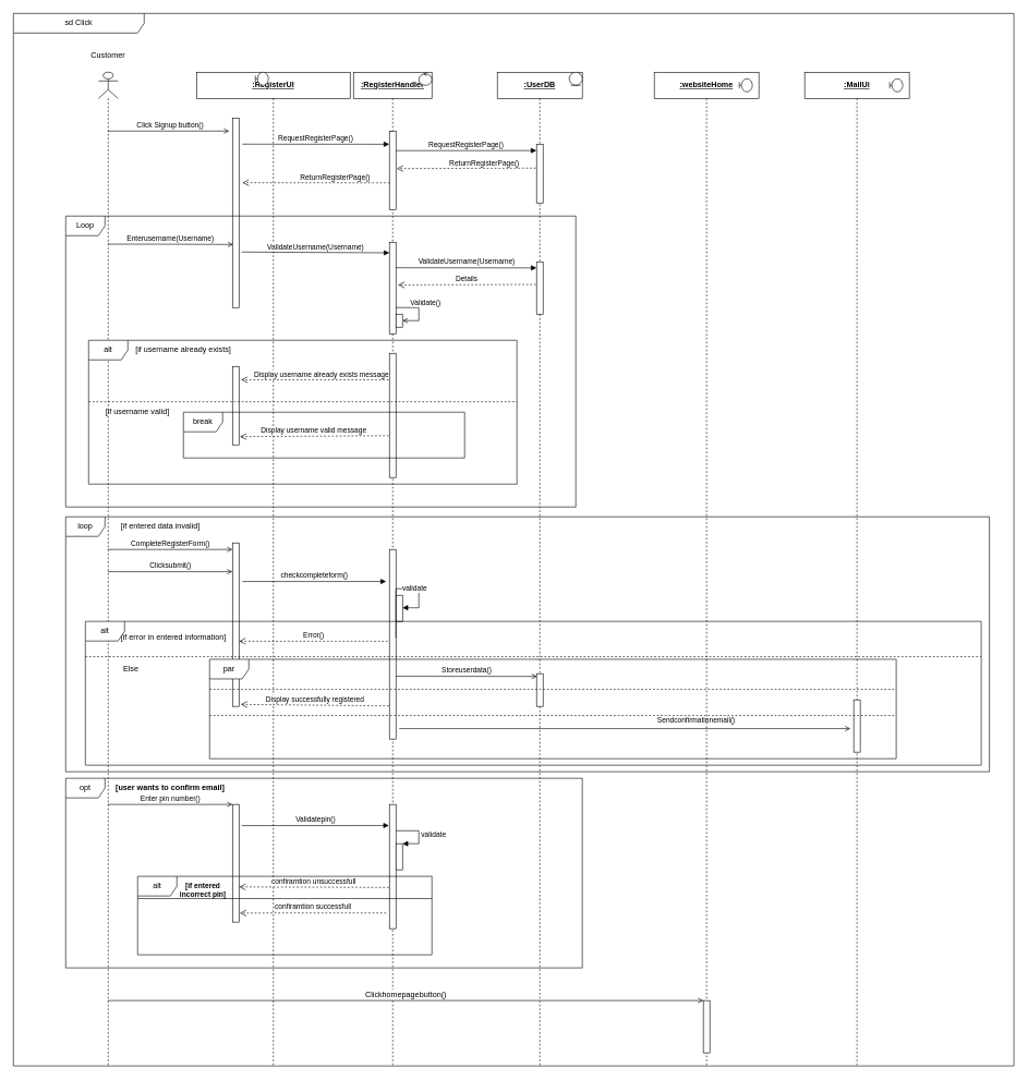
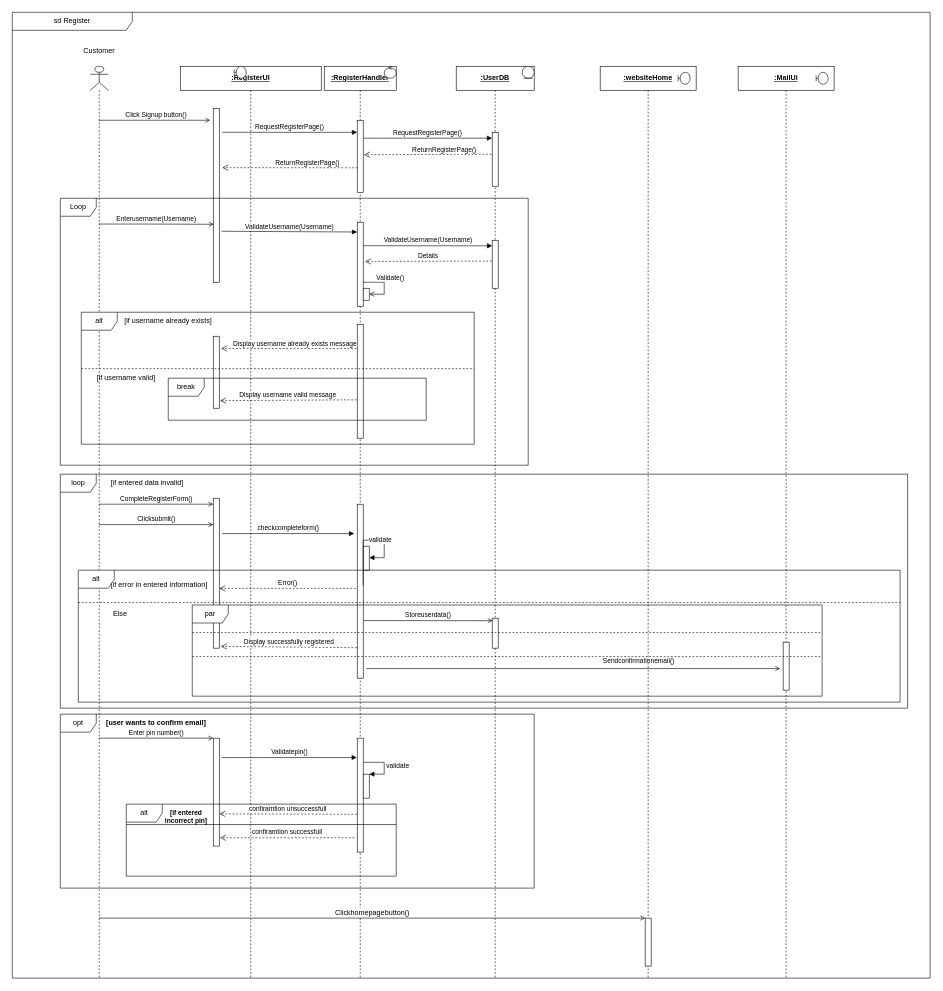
  <mxCell id="0" />
  <mxCell id="1" parent="0" />
  <mxCell id="2" value="&lt;b&gt;&lt;u&gt;:RegisterUI&lt;/u&gt;&lt;/b&gt;" style="shape=umlLifeline;perimeter=lifelinePerimeter;whiteSpace=wrap;html=1;container=1;collapsible=0;recursiveResize=0;outlineConnect=0;" parent="1" vertex="1"><mxGeometry x="300" y="110" width="235" height="1520" as="geometry" /></mxCell>
  <mxCell id="3" value="" style="shape=umlBoundary;whiteSpace=wrap;html=1;" parent="2" vertex="1"><mxGeometry x="90" width="20" height="20" as="geometry" /></mxCell>
  <mxCell id="4" value="" style="html=1;points=[];perimeter=orthogonalPerimeter;" parent="2" vertex="1"><mxGeometry x="55" y="70" width="10" height="290" as="geometry" /></mxCell>
  <mxCell id="5" value="" style="html=1;points=[];perimeter=orthogonalPerimeter;" parent="2" vertex="1"><mxGeometry x="55" y="450" width="10" height="120" as="geometry" /></mxCell>
  <mxCell id="6" value="" style="html=1;points=[];perimeter=orthogonalPerimeter;" parent="2" vertex="1"><mxGeometry x="55" y="720" width="10" height="250" as="geometry" /></mxCell>
  <mxCell id="7" value="" style="html=1;points=[];perimeter=orthogonalPerimeter;" parent="2" vertex="1"><mxGeometry x="55" y="1120" width="10" height="180" as="geometry" /></mxCell>
  <mxCell id="8" value="" style="shape=umlLifeline;participant=umlActor;perimeter=lifelinePerimeter;whiteSpace=wrap;html=1;container=1;collapsible=0;recursiveResize=0;verticalAlign=top;spacingTop=36;outlineConnect=0;" parent="1" vertex="1"><mxGeometry x="150" y="110" width="30" height="1520" as="geometry" /></mxCell>
  <mxCell id="9" value="Customer" style="text;html=1;strokeColor=none;fillColor=none;align=center;verticalAlign=middle;whiteSpace=wrap;rounded=0;" parent="1" vertex="1"><mxGeometry x="135" y="70" width="60" height="30" as="geometry" /></mxCell>
  <mxCell id="10" value="&lt;u&gt;&lt;b&gt;:RegisterHandler&lt;/b&gt;&lt;/u&gt;" style="shape=umlLifeline;perimeter=lifelinePerimeter;whiteSpace=wrap;html=1;container=1;collapsible=0;recursiveResize=0;outlineConnect=0;" parent="1" vertex="1"><mxGeometry x="540" y="110" width="120" height="1520" as="geometry" /></mxCell>
  <mxCell id="11" value="" style="ellipse;shape=umlControl;whiteSpace=wrap;html=1;" parent="10" vertex="1"><mxGeometry x="100" width="20" height="20" as="geometry" /></mxCell>
  <mxCell id="12" value="" style="html=1;points=[];perimeter=orthogonalPerimeter;" parent="10" vertex="1"><mxGeometry x="55" y="90" width="10" height="120" as="geometry" /></mxCell>
  <mxCell id="13" value="" style="html=1;points=[];perimeter=orthogonalPerimeter;" parent="10" vertex="1"><mxGeometry x="55" y="260" width="10" height="140" as="geometry" /></mxCell>
  <mxCell id="14" value="" style="html=1;points=[];perimeter=orthogonalPerimeter;" parent="10" vertex="1"><mxGeometry x="65" y="370" width="10" height="20" as="geometry" /></mxCell>
  <mxCell id="15" value="Validate()" style="html=1;verticalAlign=bottom;endArrow=open;rounded=0;entryX=1.016;entryY=0.494;entryDx=0;entryDy=0;entryPerimeter=0;endFill=0;exitX=0.96;exitY=0.714;exitDx=0;exitDy=0;exitPerimeter=0;" parent="10" source="13" target="14" edge="1"><mxGeometry x="-0.104" y="10" width="80" relative="1" as="geometry"><mxPoint x="10" y="340" as="sourcePoint" /><mxPoint x="80" y="320" as="targetPoint" /><Array as="points"><mxPoint x="100" y="360" /><mxPoint x="100" y="380" /></Array><mxPoint as="offset" /></mxGeometry></mxCell>
  <mxCell id="16" value="" style="html=1;points=[];perimeter=orthogonalPerimeter;" parent="10" vertex="1"><mxGeometry x="55" y="430" width="10" height="190" as="geometry" /></mxCell>
  <mxCell id="17" value="" style="html=1;points=[];perimeter=orthogonalPerimeter;" parent="10" vertex="1"><mxGeometry x="55" y="730" width="10" height="290" as="geometry" /></mxCell>
  <mxCell id="18" value="" style="html=1;points=[];perimeter=orthogonalPerimeter;" parent="10" vertex="1"><mxGeometry x="65.0" y="800" width="10" height="40" as="geometry" /></mxCell>
  <mxCell id="19" value="validate" style="edgeStyle=orthogonalEdgeStyle;html=1;align=left;spacingLeft=2;endArrow=block;rounded=0;entryX=1;entryY=0.479;exitX=0.991;exitY=0.467;exitDx=0;exitDy=0;exitPerimeter=0;entryDx=0;entryDy=0;entryPerimeter=0;" parent="10" source="17" target="18" edge="1"><mxGeometry relative="1" as="geometry"><mxPoint x="69.94" y="800" as="sourcePoint" /><Array as="points"><mxPoint x="65" y="790" /><mxPoint x="100" y="790" /><mxPoint x="100" y="819" /></Array></mxGeometry></mxCell>
  <mxCell id="20" value="" style="html=1;points=[];perimeter=orthogonalPerimeter;" parent="10" vertex="1"><mxGeometry x="55" y="1120" width="10" height="190" as="geometry" /></mxCell>
  <mxCell id="21" value="" style="html=1;points=[];perimeter=orthogonalPerimeter;" parent="10" vertex="1"><mxGeometry x="65" y="1180" width="10" height="40" as="geometry" /></mxCell>
  <mxCell id="22" value="validate" style="edgeStyle=orthogonalEdgeStyle;html=1;align=left;spacingLeft=2;endArrow=block;rounded=0;entryX=1;entryY=0;exitX=1.047;exitY=0.212;exitDx=0;exitDy=0;exitPerimeter=0;" parent="10" source="20" target="21" edge="1"><mxGeometry relative="1" as="geometry"><mxPoint x="70" y="1160" as="sourcePoint" /><Array as="points"><mxPoint x="100" y="1160" /><mxPoint x="100" y="1180" /></Array></mxGeometry></mxCell>
  <mxCell id="23" value="&lt;u&gt;&lt;b&gt;:UserDB&lt;/b&gt;&lt;/u&gt;&lt;span style=&quot;color: rgba(0, 0, 0, 0); font-family: monospace; font-size: 0px; text-align: start;&quot;&gt;%3CmxGraphModel%3E%3Croot%3E%3CmxCell%20id%3D%220%22%2F%3E%3CmxCell%20id%3D%221%22%20parent%3D%220%22%2F%3E%3CmxCell%20id%3D%222%22%20value%3D%22return%22%20style%3D%22html%3D1%3BverticalAlign%3Dbottom%3BendArrow%3Dopen%3Bdashed%3D1%3BendSize%3D8%3Brounded%3D0%3BentryX%3D0.95%3BentryY%3D0.04%3BentryDx%3D0%3BentryDy%3D0%3BentryPerimeter%3D0%3BexitX%3D0.05%3BexitY%3D0.21%3BexitDx%3D0%3BexitDy%3D0%3BexitPerimeter%3D0%3B%22%20edge%3D%221%22%20parent%3D%221%22%3E%3CmxGeometry%20relative%3D%221%22%20as%3D%22geometry%22%3E%3CmxPoint%20x%3D%22535.5%22%20y%3D%22615.2%22%20as%3D%22sourcePoint%22%2F%3E%3CmxPoint%20x%3D%22304.5%22%20y%3D%22614.8%22%20as%3D%22targetPoint%22%2F%3E%3C%2FmxGeometry%3E%3C%2FmxCell%3E%3C%2Froot%3E%3C%2FmxGraphModel%3E&lt;/span&gt;" style="shape=umlLifeline;perimeter=lifelinePerimeter;whiteSpace=wrap;html=1;container=1;collapsible=0;recursiveResize=0;outlineConnect=0;" parent="1" vertex="1"><mxGeometry x="760" y="110" width="130" height="1520" as="geometry" /></mxCell>
  <mxCell id="24" value="" style="ellipse;shape=umlEntity;whiteSpace=wrap;html=1;" parent="23" vertex="1"><mxGeometry x="110" width="20" height="20" as="geometry" /></mxCell>
  <mxCell id="25" value="" style="html=1;points=[];perimeter=orthogonalPerimeter;" parent="23" vertex="1"><mxGeometry x="60" y="110" width="10" height="90" as="geometry" /></mxCell>
  <mxCell id="26" value="" style="html=1;points=[];perimeter=orthogonalPerimeter;" parent="23" vertex="1"><mxGeometry x="60" y="290" width="10" height="80" as="geometry" /></mxCell>
  <mxCell id="27" value="" style="html=1;points=[];perimeter=orthogonalPerimeter;" parent="23" vertex="1"><mxGeometry x="60" y="920" width="10" height="50" as="geometry" /></mxCell>
  <mxCell id="28" value="&amp;nbsp;Click Signup button()" style="html=1;verticalAlign=bottom;endArrow=open;rounded=0;endFill=0;" parent="1" source="8" edge="1"><mxGeometry width="80" relative="1" as="geometry"><mxPoint x="500" y="350" as="sourcePoint" /><mxPoint x="350" y="200" as="targetPoint" /><Array as="points"><mxPoint x="240" y="200" /></Array></mxGeometry></mxCell>
  <mxCell id="29" value="RequestRegisterPage()" style="html=1;verticalAlign=bottom;endArrow=block;rounded=0;entryX=-0.018;entryY=0.168;entryDx=0;entryDy=0;entryPerimeter=0;" parent="1" target="12" edge="1"><mxGeometry width="80" relative="1" as="geometry"><mxPoint x="370" y="220" as="sourcePoint" /><mxPoint x="590" y="220" as="targetPoint" /></mxGeometry></mxCell>
  <mxCell id="30" value="ReturnRegisterPage()" style="html=1;verticalAlign=bottom;endArrow=open;dashed=1;endSize=8;rounded=0;exitX=0.05;exitY=0.66;exitDx=0;exitDy=0;exitPerimeter=0;" parent="1" source="12" edge="1"><mxGeometry x="-0.261" y="1" relative="1" as="geometry"><mxPoint x="500" y="260" as="sourcePoint" /><mxPoint x="370" y="279" as="targetPoint" /><mxPoint as="offset" /></mxGeometry></mxCell>
  <mxCell id="31" value="RequestRegisterPage()" style="html=1;verticalAlign=bottom;endArrow=block;rounded=0;exitX=1.007;exitY=0.249;exitDx=0;exitDy=0;exitPerimeter=0;entryX=-0.011;entryY=0.109;entryDx=0;entryDy=0;entryPerimeter=0;" parent="1" source="12" target="25" edge="1"><mxGeometry width="80" relative="1" as="geometry"><mxPoint x="374.67" y="230.92" as="sourcePoint" /><mxPoint x="604.82" y="230.16" as="targetPoint" /></mxGeometry></mxCell>
  <mxCell id="32" value="ReturnRegisterPage()" style="html=1;verticalAlign=bottom;endArrow=open;dashed=1;endSize=8;rounded=0;exitX=-0.126;exitY=0.407;exitDx=0;exitDy=0;exitPerimeter=0;entryX=1.122;entryY=0.478;entryDx=0;entryDy=0;entryPerimeter=0;" parent="1" source="25" target="12" edge="1"><mxGeometry x="-0.261" y="1" relative="1" as="geometry"><mxPoint x="605.5" y="289.2" as="sourcePoint" /><mxPoint x="375" y="290.76" as="targetPoint" /><mxPoint as="offset" /></mxGeometry></mxCell>
  <mxCell id="33" value="Enterusername(Username)" style="html=1;verticalAlign=bottom;endArrow=open;rounded=0;endFill=0;entryX=0.1;entryY=0.667;entryDx=0;entryDy=0;entryPerimeter=0;" parent="1" source="8" target="4" edge="1"><mxGeometry width="80" relative="1" as="geometry"><mxPoint x="174.944" y="210" as="sourcePoint" /><mxPoint x="350" y="320" as="targetPoint" /><Array as="points"><mxPoint x="240" y="373" /></Array></mxGeometry></mxCell>
  <mxCell id="34" value="ValidateUsername(Username)" style="html=1;verticalAlign=bottom;endArrow=block;rounded=0;exitX=1.392;exitY=0.707;exitDx=0;exitDy=0;exitPerimeter=0;entryX=0;entryY=0.116;entryDx=0;entryDy=0;entryPerimeter=0;" parent="1" source="4" target="13" edge="1"><mxGeometry width="80" relative="1" as="geometry"><mxPoint x="370" y="390" as="sourcePoint" /><mxPoint x="590" y="353" as="targetPoint" /></mxGeometry></mxCell>
  <mxCell id="35" value="Display username already exists message" style="html=1;verticalAlign=bottom;endArrow=open;dashed=1;endSize=8;rounded=0;entryX=1.311;entryY=0.17;entryDx=0;entryDy=0;entryPerimeter=0;exitX=-0.111;exitY=0.213;exitDx=0;exitDy=0;exitPerimeter=0;" parent="1" source="16" target="5" edge="1"><mxGeometry x="-0.088" y="1" relative="1" as="geometry"><mxPoint x="440" y="530" as="sourcePoint" /><mxPoint x="360" y="530" as="targetPoint" /><mxPoint as="offset" /></mxGeometry></mxCell>
  <mxCell id="36" value="ValidateUsername(Username)" style="html=1;verticalAlign=bottom;endArrow=block;rounded=0;exitX=0.98;exitY=0.279;exitDx=0;exitDy=0;exitPerimeter=0;entryX=0;entryY=0.116;entryDx=0;entryDy=0;entryPerimeter=0;" parent="1" source="13" target="26" edge="1"><mxGeometry width="80" relative="1" as="geometry"><mxPoint x="374.5" y="377.34" as="sourcePoint" /><mxPoint x="605" y="376.24" as="targetPoint" /></mxGeometry></mxCell>
  <mxCell id="37" value="Details" style="html=1;verticalAlign=bottom;endArrow=open;dashed=1;endSize=8;rounded=0;entryX=1.3;entryY=0.467;entryDx=0;entryDy=0;entryPerimeter=0;exitX=-0.08;exitY=0.433;exitDx=0;exitDy=0;exitPerimeter=0;" parent="1" source="26" target="13" edge="1"><mxGeometry relative="1" as="geometry"><mxPoint x="605.5" y="575.2" as="sourcePoint" /><mxPoint x="374.5" y="574.8" as="targetPoint" /></mxGeometry></mxCell>
  <mxCell id="38" value="[if username already exists]" style="text;html=1;strokeColor=none;fillColor=none;align=center;verticalAlign=middle;whiteSpace=wrap;rounded=0;" parent="1" vertex="1"><mxGeometry x="200" y="520" width="160" height="30" as="geometry" /></mxCell>
  <mxCell id="39" value="break" style="shape=umlFrame;whiteSpace=wrap;html=1;" parent="1" vertex="1"><mxGeometry x="280" y="630" width="430" height="70" as="geometry" /></mxCell>
  <mxCell id="40" value="alt" style="shape=umlFrame;whiteSpace=wrap;html=1;" parent="1" vertex="1"><mxGeometry x="135" y="520" width="655" height="220" as="geometry" /></mxCell>
  <mxCell id="41" value="Display username valid message" style="html=1;verticalAlign=bottom;endArrow=open;dashed=1;endSize=8;rounded=0;entryX=1.131;entryY=0.895;entryDx=0;entryDy=0;entryPerimeter=0;exitX=-0.1;exitY=0.663;exitDx=0;exitDy=0;exitPerimeter=0;" parent="1" source="16" target="5" edge="1"><mxGeometry x="0.011" relative="1" as="geometry"><mxPoint x="590" y="670" as="sourcePoint" /><mxPoint x="370" y="640" as="targetPoint" /><mxPoint as="offset" /></mxGeometry></mxCell>
  <mxCell id="42" value="" style="line;strokeWidth=1;fillColor=none;align=left;verticalAlign=middle;spacingTop=-1;spacingLeft=3;spacingRight=3;rotatable=0;labelPosition=right;points=[];portConstraint=eastwest;strokeColor=inherit;dashed=1;" parent="1" vertex="1"><mxGeometry x="135" y="610" width="655" height="8" as="geometry" /></mxCell>
  <mxCell id="43" value="[if username valid]" style="text;html=1;strokeColor=none;fillColor=none;align=center;verticalAlign=middle;whiteSpace=wrap;rounded=0;dashed=1;" parent="1" vertex="1"><mxGeometry x="160" y="615" width="100" height="30" as="geometry" /></mxCell>
  <mxCell id="44" value="CompleteRegisterForm()" style="html=1;verticalAlign=bottom;endArrow=open;rounded=0;endFill=0;" parent="1" source="8" target="6" edge="1"><mxGeometry width="80" relative="1" as="geometry"><mxPoint x="450" y="760" as="sourcePoint" /><mxPoint x="330" y="840" as="targetPoint" /><Array as="points"><mxPoint x="165" y="840" /></Array></mxGeometry></mxCell>
  <mxCell id="45" value="Clicksubmit()" style="html=1;verticalAlign=bottom;endArrow=open;rounded=0;endFill=0;" parent="1" source="8" target="6" edge="1"><mxGeometry width="80" relative="1" as="geometry"><mxPoint x="180.01" y="850.21" as="sourcePoint" /><mxPoint x="365" y="850" as="targetPoint" /><Array as="points"><mxPoint x="170" y="874" /></Array></mxGeometry></mxCell>
  <mxCell id="46" value="checkcompleteform()" style="html=1;verticalAlign=bottom;endArrow=block;rounded=0;exitX=1.511;exitY=0.236;exitDx=0;exitDy=0;exitPerimeter=0;endFill=1;" parent="1" source="6" edge="1"><mxGeometry width="80" relative="1" as="geometry"><mxPoint x="410" y="750" as="sourcePoint" /><mxPoint x="590" y="889" as="targetPoint" /></mxGeometry></mxCell>
  <mxCell id="47" value="Storeuserdata()" style="html=1;verticalAlign=bottom;endArrow=open;rounded=0;exitX=1.022;exitY=0.669;exitDx=0;exitDy=0;exitPerimeter=0;entryX=0.071;entryY=0.084;entryDx=0;entryDy=0;entryPerimeter=0;endFill=0;" parent="1" source="17" target="27" edge="1"><mxGeometry width="80" relative="1" as="geometry"><mxPoint x="400" y="880" as="sourcePoint" /><mxPoint x="480" y="880" as="targetPoint" /><Array as="points" /></mxGeometry></mxCell>
  <mxCell id="48" value="Display successfully registered" style="html=1;verticalAlign=bottom;endArrow=open;dashed=1;endSize=8;rounded=0;entryX=1.267;entryY=0.988;entryDx=0;entryDy=0;entryPerimeter=0;exitX=-0.072;exitY=0.825;exitDx=0;exitDy=0;exitPerimeter=0;" parent="1" source="17" target="6" edge="1"><mxGeometry relative="1" as="geometry"><mxPoint x="590" y="1040" as="sourcePoint" /><mxPoint x="370" y="1023" as="targetPoint" /><Array as="points" /></mxGeometry></mxCell>
  <mxCell id="49" value="Sendconfirmationemail()" style="html=1;verticalAlign=bottom;endArrow=open;rounded=0;endFill=0;" parent="1" edge="1"><mxGeometry x="0.32" y="4" width="80" relative="1" as="geometry"><mxPoint x="610" y="1114" as="sourcePoint" /><mxPoint x="1300" y="1114" as="targetPoint" /><Array as="points" /><mxPoint x="-1" as="offset" /></mxGeometry></mxCell>
  <mxCell id="50" value="Error()" style="html=1;verticalAlign=bottom;endArrow=open;dashed=1;endSize=8;rounded=0;exitX=-0.247;exitY=0.484;exitDx=0;exitDy=0;exitPerimeter=0;" parent="1" source="17" target="6" edge="1"><mxGeometry relative="1" as="geometry"><mxPoint x="520" y="1010" as="sourcePoint" /><mxPoint x="440" y="1010" as="targetPoint" /></mxGeometry></mxCell>
  <mxCell id="51" value="" style="line;strokeWidth=1;fillColor=none;align=left;verticalAlign=middle;spacingTop=-1;spacingLeft=3;spacingRight=3;rotatable=0;labelPosition=right;points=[];portConstraint=eastwest;strokeColor=inherit;dashed=1;" parent="1" vertex="1"><mxGeometry x="130" y="1000" width="1370" height="8" as="geometry" /></mxCell>
  <mxCell id="52" value="Else" style="text;html=1;strokeColor=none;fillColor=none;align=center;verticalAlign=middle;whiteSpace=wrap;rounded=0;dashed=1;" parent="1" vertex="1"><mxGeometry x="170" y="1008" width="60" height="30" as="geometry" /></mxCell>
  <mxCell id="53" value="par" style="shape=umlFrame;whiteSpace=wrap;html=1;" parent="1" vertex="1"><mxGeometry x="320" y="1008" width="1050" height="152" as="geometry" /></mxCell>
  <mxCell id="54" value="[if entered data invalid]" style="text;html=1;strokeColor=none;fillColor=none;align=center;verticalAlign=middle;whiteSpace=wrap;rounded=0;" parent="1" vertex="1"><mxGeometry x="170" y="790" width="150" height="30" as="geometry" /></mxCell>
  <mxCell id="55" value="[if error in entered information]" style="text;html=1;strokeColor=none;fillColor=none;align=center;verticalAlign=middle;whiteSpace=wrap;rounded=0;dashed=1;" parent="1" vertex="1"><mxGeometry x="170" y="960" width="190" height="30" as="geometry" /></mxCell>
  <mxCell id="56" value="Enter pin number()" style="html=1;verticalAlign=bottom;endArrow=open;rounded=0;endFill=0;" parent="1" source="8" target="7" edge="1"><mxGeometry width="80" relative="1" as="geometry"><mxPoint x="560" y="1100" as="sourcePoint" /><mxPoint x="640" y="1100" as="targetPoint" /></mxGeometry></mxCell>
  <mxCell id="57" value="loop" style="shape=umlFrame;whiteSpace=wrap;html=1;" parent="1" vertex="1"><mxGeometry x="100" y="790" width="1412.5" height="390" as="geometry" /></mxCell>
  <mxCell id="58" value="Validatepin()" style="html=1;verticalAlign=bottom;endArrow=block;rounded=0;entryX=-0.067;entryY=0.17;entryDx=0;entryDy=0;entryPerimeter=0;exitX=1.4;exitY=0.18;exitDx=0;exitDy=0;exitPerimeter=0;" parent="1" source="7" target="20" edge="1"><mxGeometry width="80" relative="1" as="geometry"><mxPoint x="270" y="1420" as="sourcePoint" /><mxPoint x="350" y="1420" as="targetPoint" /></mxGeometry></mxCell>
  <mxCell id="59" value="alt" style="shape=umlFrame;whiteSpace=wrap;html=1;" parent="1" vertex="1"><mxGeometry x="210" y="1340" width="450" height="120" as="geometry" /></mxCell>
  <mxCell id="60" value="confiramtion unsuccessfull" style="html=1;verticalAlign=bottom;endArrow=open;dashed=1;endSize=8;rounded=0;entryX=1;entryY=0.701;entryDx=0;entryDy=0;entryPerimeter=0;exitX=-0.08;exitY=0.668;exitDx=0;exitDy=0;exitPerimeter=0;" parent="1" source="20" target="7" edge="1"><mxGeometry relative="1" as="geometry"><mxPoint x="595" y="1380" as="sourcePoint" /><mxPoint x="515" y="1380" as="targetPoint" /></mxGeometry></mxCell>
  <mxCell id="61" value="" style="line;strokeWidth=1;fillColor=none;align=left;verticalAlign=middle;spacingTop=-1;spacingLeft=3;spacingRight=3;rotatable=0;labelPosition=right;points=[];portConstraint=eastwest;strokeColor=inherit;" parent="1" vertex="1"><mxGeometry x="210" y="1370" width="450" height="8" as="geometry" /></mxCell>
  <mxCell id="62" value="confiramtion successfull" style="html=1;verticalAlign=bottom;endArrow=open;dashed=1;endSize=8;rounded=0;entryX=1.12;entryY=0.923;entryDx=0;entryDy=0;entryPerimeter=0;" parent="1" target="7" edge="1"><mxGeometry relative="1" as="geometry"><mxPoint x="590" y="1396" as="sourcePoint" /><mxPoint x="375" y="1366.18" as="targetPoint" /></mxGeometry></mxCell>
  <mxCell id="63" value="[if entered incorrect pin]" style="text;html=1;strokeColor=none;fillColor=none;align=center;verticalAlign=middle;whiteSpace=wrap;rounded=0;fontStyle=1;fontSize=11;" parent="1" vertex="1"><mxGeometry x="270" y="1360" width="80" as="geometry" /></mxCell>
  <mxCell id="64" value="[user wants to confirm email]" style="text;align=center;fontStyle=1;verticalAlign=middle;spacingLeft=3;spacingRight=3;strokeColor=none;rotatable=0;points=[[0,0.5],[1,0.5]];portConstraint=eastwest;" parent="1" vertex="1"><mxGeometry x="220" y="1190" width="80" height="26" as="geometry" /></mxCell>
  <mxCell id="65" value="opt" style="shape=umlFrame;whiteSpace=wrap;html=1;" parent="1" vertex="1"><mxGeometry x="100" y="1190" width="790" height="290" as="geometry" /></mxCell>
  <mxCell id="66" value="&lt;b&gt;&lt;u&gt;&lt;font style=&quot;font-size: 12px;&quot;&gt;:websiteHome&lt;/font&gt;&lt;/u&gt;&lt;/b&gt;" style="shape=umlLifeline;perimeter=lifelinePerimeter;whiteSpace=wrap;html=1;container=1;collapsible=0;recursiveResize=0;outlineConnect=0;fontSize=11;" parent="1" vertex="1"><mxGeometry x="1000" y="110" width="160" height="1520" as="geometry" /></mxCell>
  <mxCell id="67" value="" style="shape=umlBoundary;whiteSpace=wrap;html=1;" parent="66" vertex="1"><mxGeometry x="130" y="10" width="20" height="20" as="geometry" /></mxCell>
  <mxCell id="68" value="" style="html=1;points=[];perimeter=orthogonalPerimeter;fontSize=12;" parent="66" vertex="1"><mxGeometry x="75" y="1420" width="10" height="80" as="geometry" /></mxCell>
  <mxCell id="69" value="Clickhomepagebutton()" style="html=1;verticalAlign=bottom;endArrow=open;rounded=0;fontSize=12;endFill=0;" parent="1" source="8" target="68" edge="1"><mxGeometry width="80" relative="1" as="geometry"><mxPoint x="200" y="1560" as="sourcePoint" /><mxPoint x="1020" y="1560" as="targetPoint" /></mxGeometry></mxCell>
  <mxCell id="70" value="Loop" style="shape=umlFrame;whiteSpace=wrap;html=1;" parent="1" vertex="1"><mxGeometry x="100" y="330" width="780" height="445" as="geometry" /></mxCell>
  <mxCell id="71" value="&lt;b&gt;&lt;u&gt;&lt;font style=&quot;font-size: 12px;&quot;&gt;:MailUi&lt;/font&gt;&lt;/u&gt;&lt;/b&gt;" style="shape=umlLifeline;perimeter=lifelinePerimeter;whiteSpace=wrap;html=1;container=1;collapsible=0;recursiveResize=0;outlineConnect=0;fontSize=11;" parent="1" vertex="1"><mxGeometry x="1230" y="110" width="160" height="1520" as="geometry" /></mxCell>
  <mxCell id="72" value="" style="shape=umlBoundary;whiteSpace=wrap;html=1;" parent="71" vertex="1"><mxGeometry x="130" y="10" width="20" height="20" as="geometry" /></mxCell>
  <mxCell id="73" value="" style="html=1;points=[];perimeter=orthogonalPerimeter;fontSize=12;" parent="71" vertex="1"><mxGeometry x="75" y="960" width="10" height="80" as="geometry" /></mxCell>
  <mxCell id="74" value="alt" style="shape=umlFrame;whiteSpace=wrap;html=1;" parent="1" vertex="1"><mxGeometry x="130" y="950" width="1370" height="220" as="geometry" /></mxCell>
- <mxCell id="75" value="sd Click" style="shape=umlFrame;whiteSpace=wrap;html=1;width=200;height=30;" vertex="1" parent="1"><mxGeometry x="20" y="20" width="1530" height="1610" as="geometry" /></mxCell>
+ <mxCell id="75" value="sd Register" style="shape=umlFrame;whiteSpace=wrap;html=1;width=200;height=30;" vertex="1" parent="1"><mxGeometry x="20" y="20" width="1530" height="1610" as="geometry" /></mxCell>
  <mxCell id="76" value="" style="line;strokeWidth=1;fillColor=none;align=left;verticalAlign=middle;spacingTop=-1;spacingLeft=3;spacingRight=3;rotatable=0;labelPosition=right;points=[];portConstraint=eastwest;strokeColor=inherit;dashed=1;" vertex="1" parent="1"><mxGeometry x="320" y="1050" width="1050" height="8" as="geometry" /></mxCell>
  <mxCell id="77" value="" style="line;strokeWidth=1;fillColor=none;align=left;verticalAlign=middle;spacingTop=-1;spacingLeft=3;spacingRight=3;rotatable=0;labelPosition=right;points=[];portConstraint=eastwest;strokeColor=inherit;dashed=1;" vertex="1" parent="1"><mxGeometry x="320" y="1090" width="1050" height="8" as="geometry" /></mxCell>
